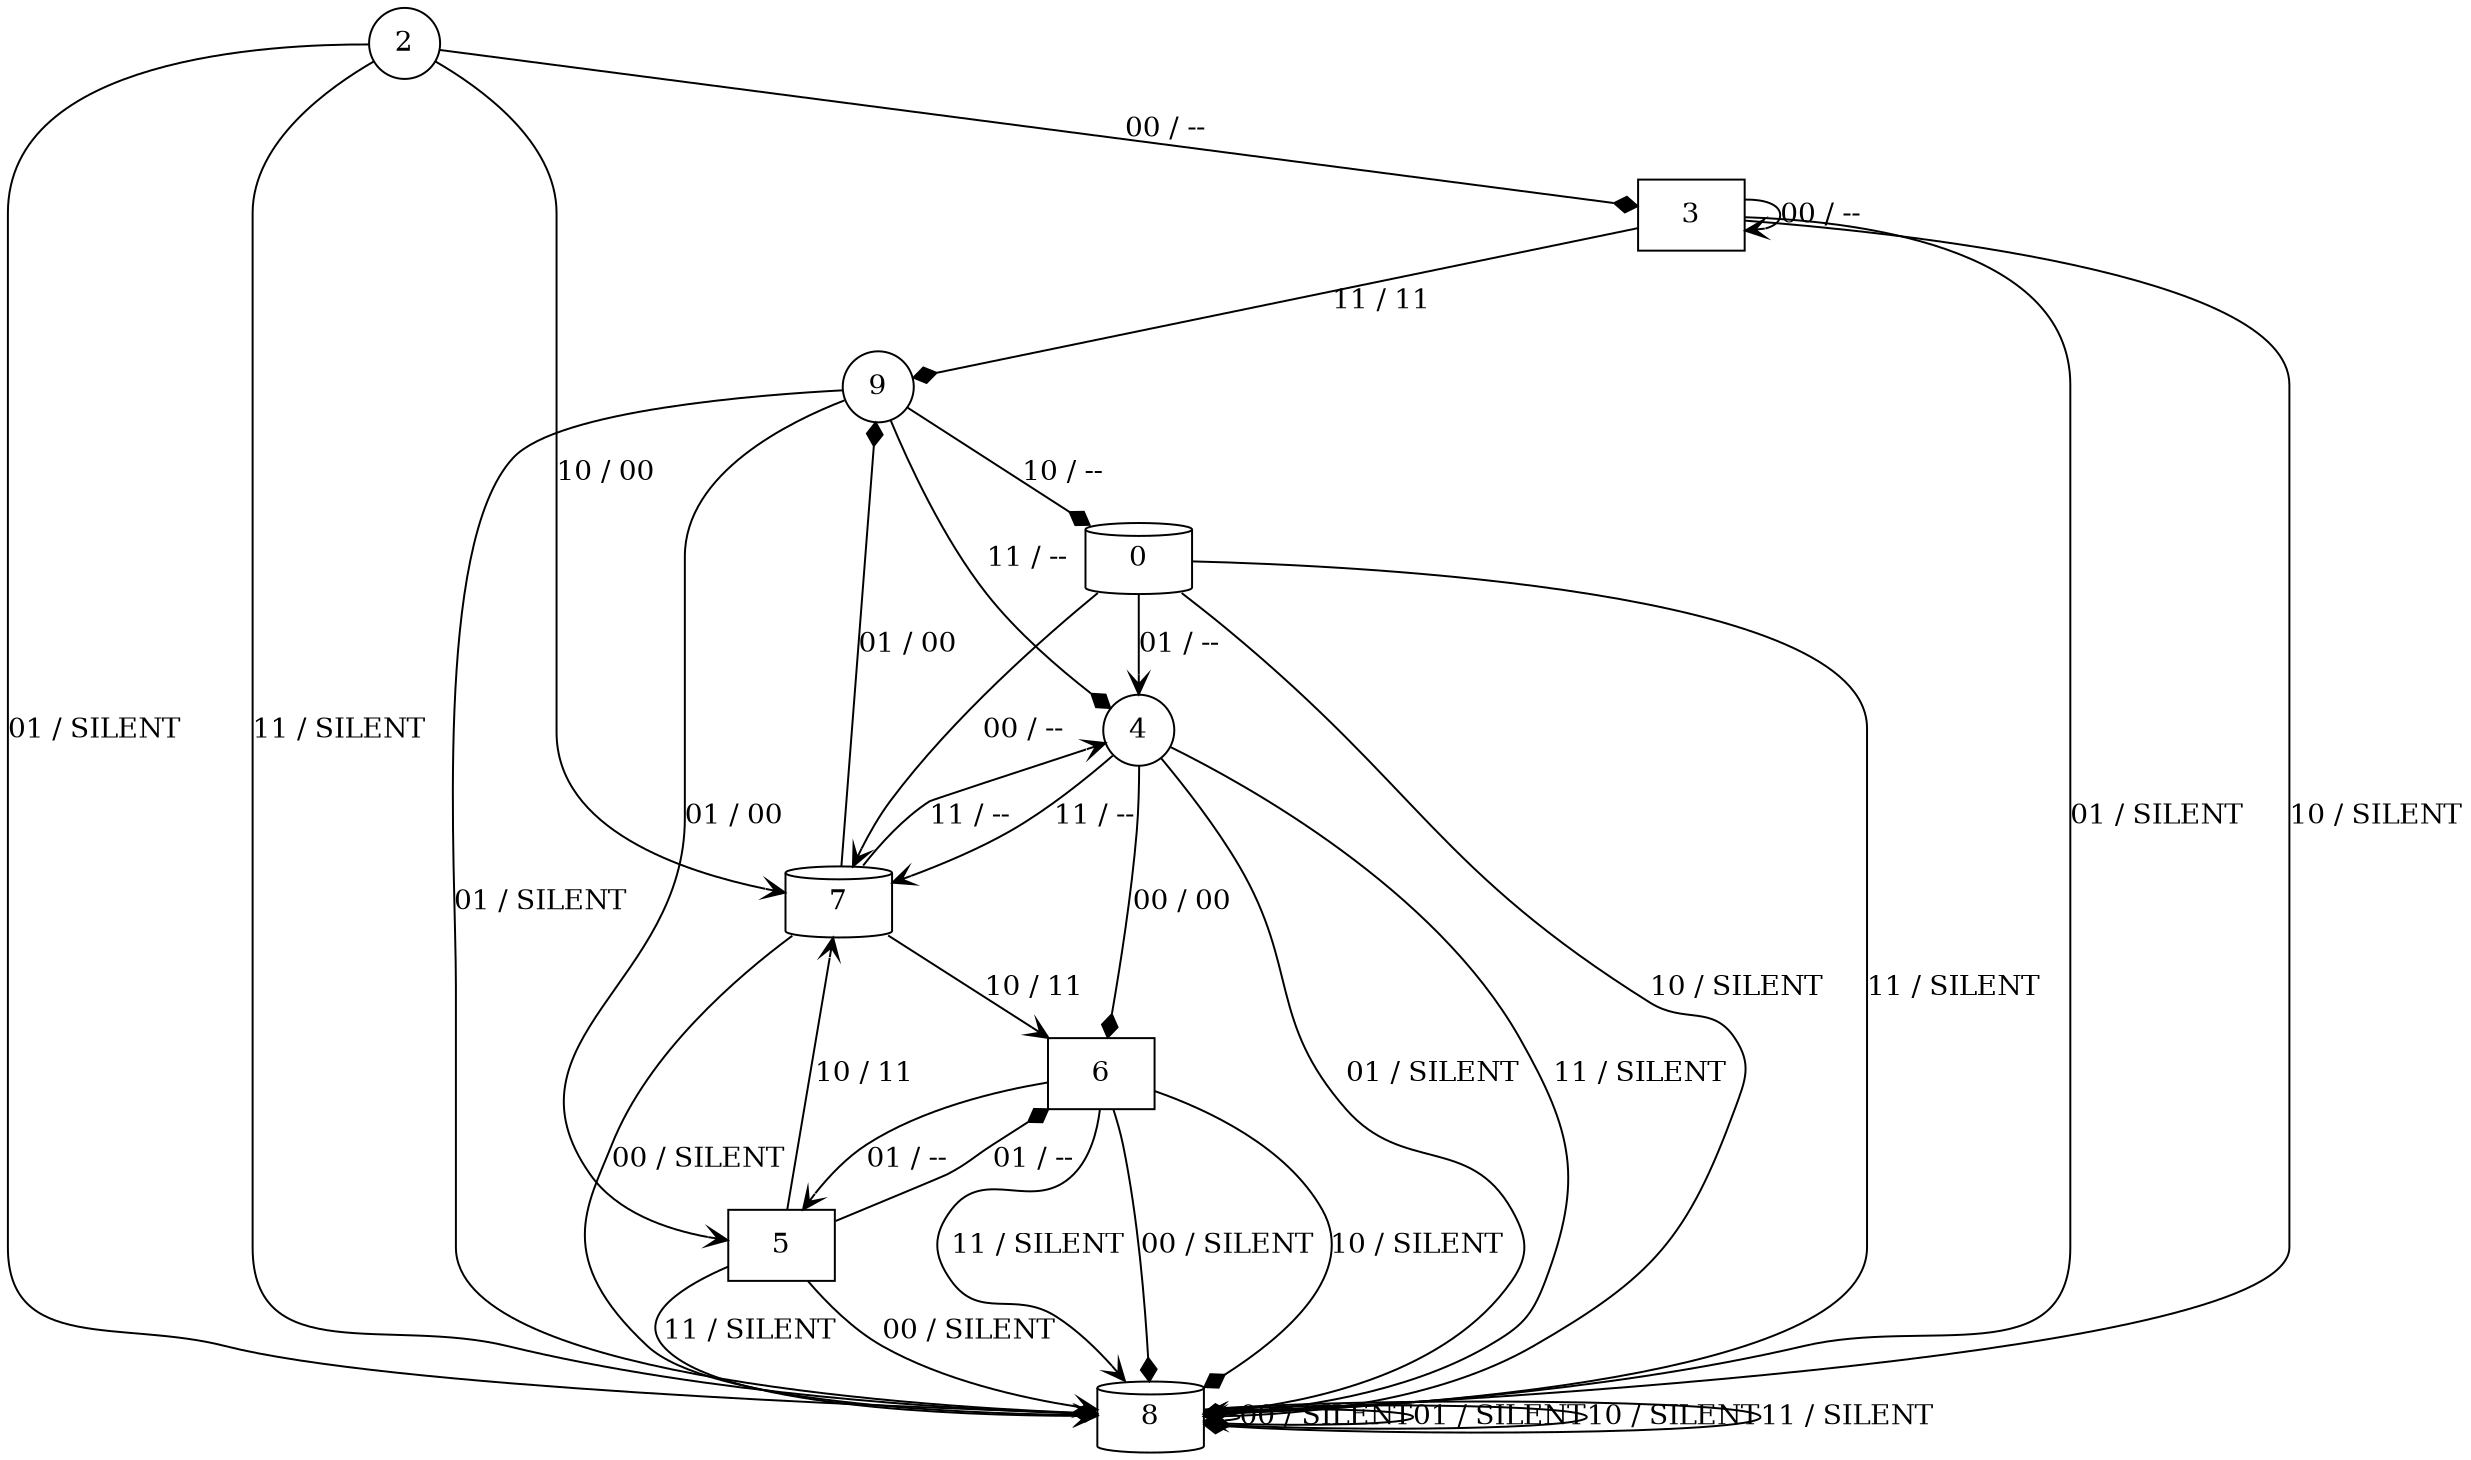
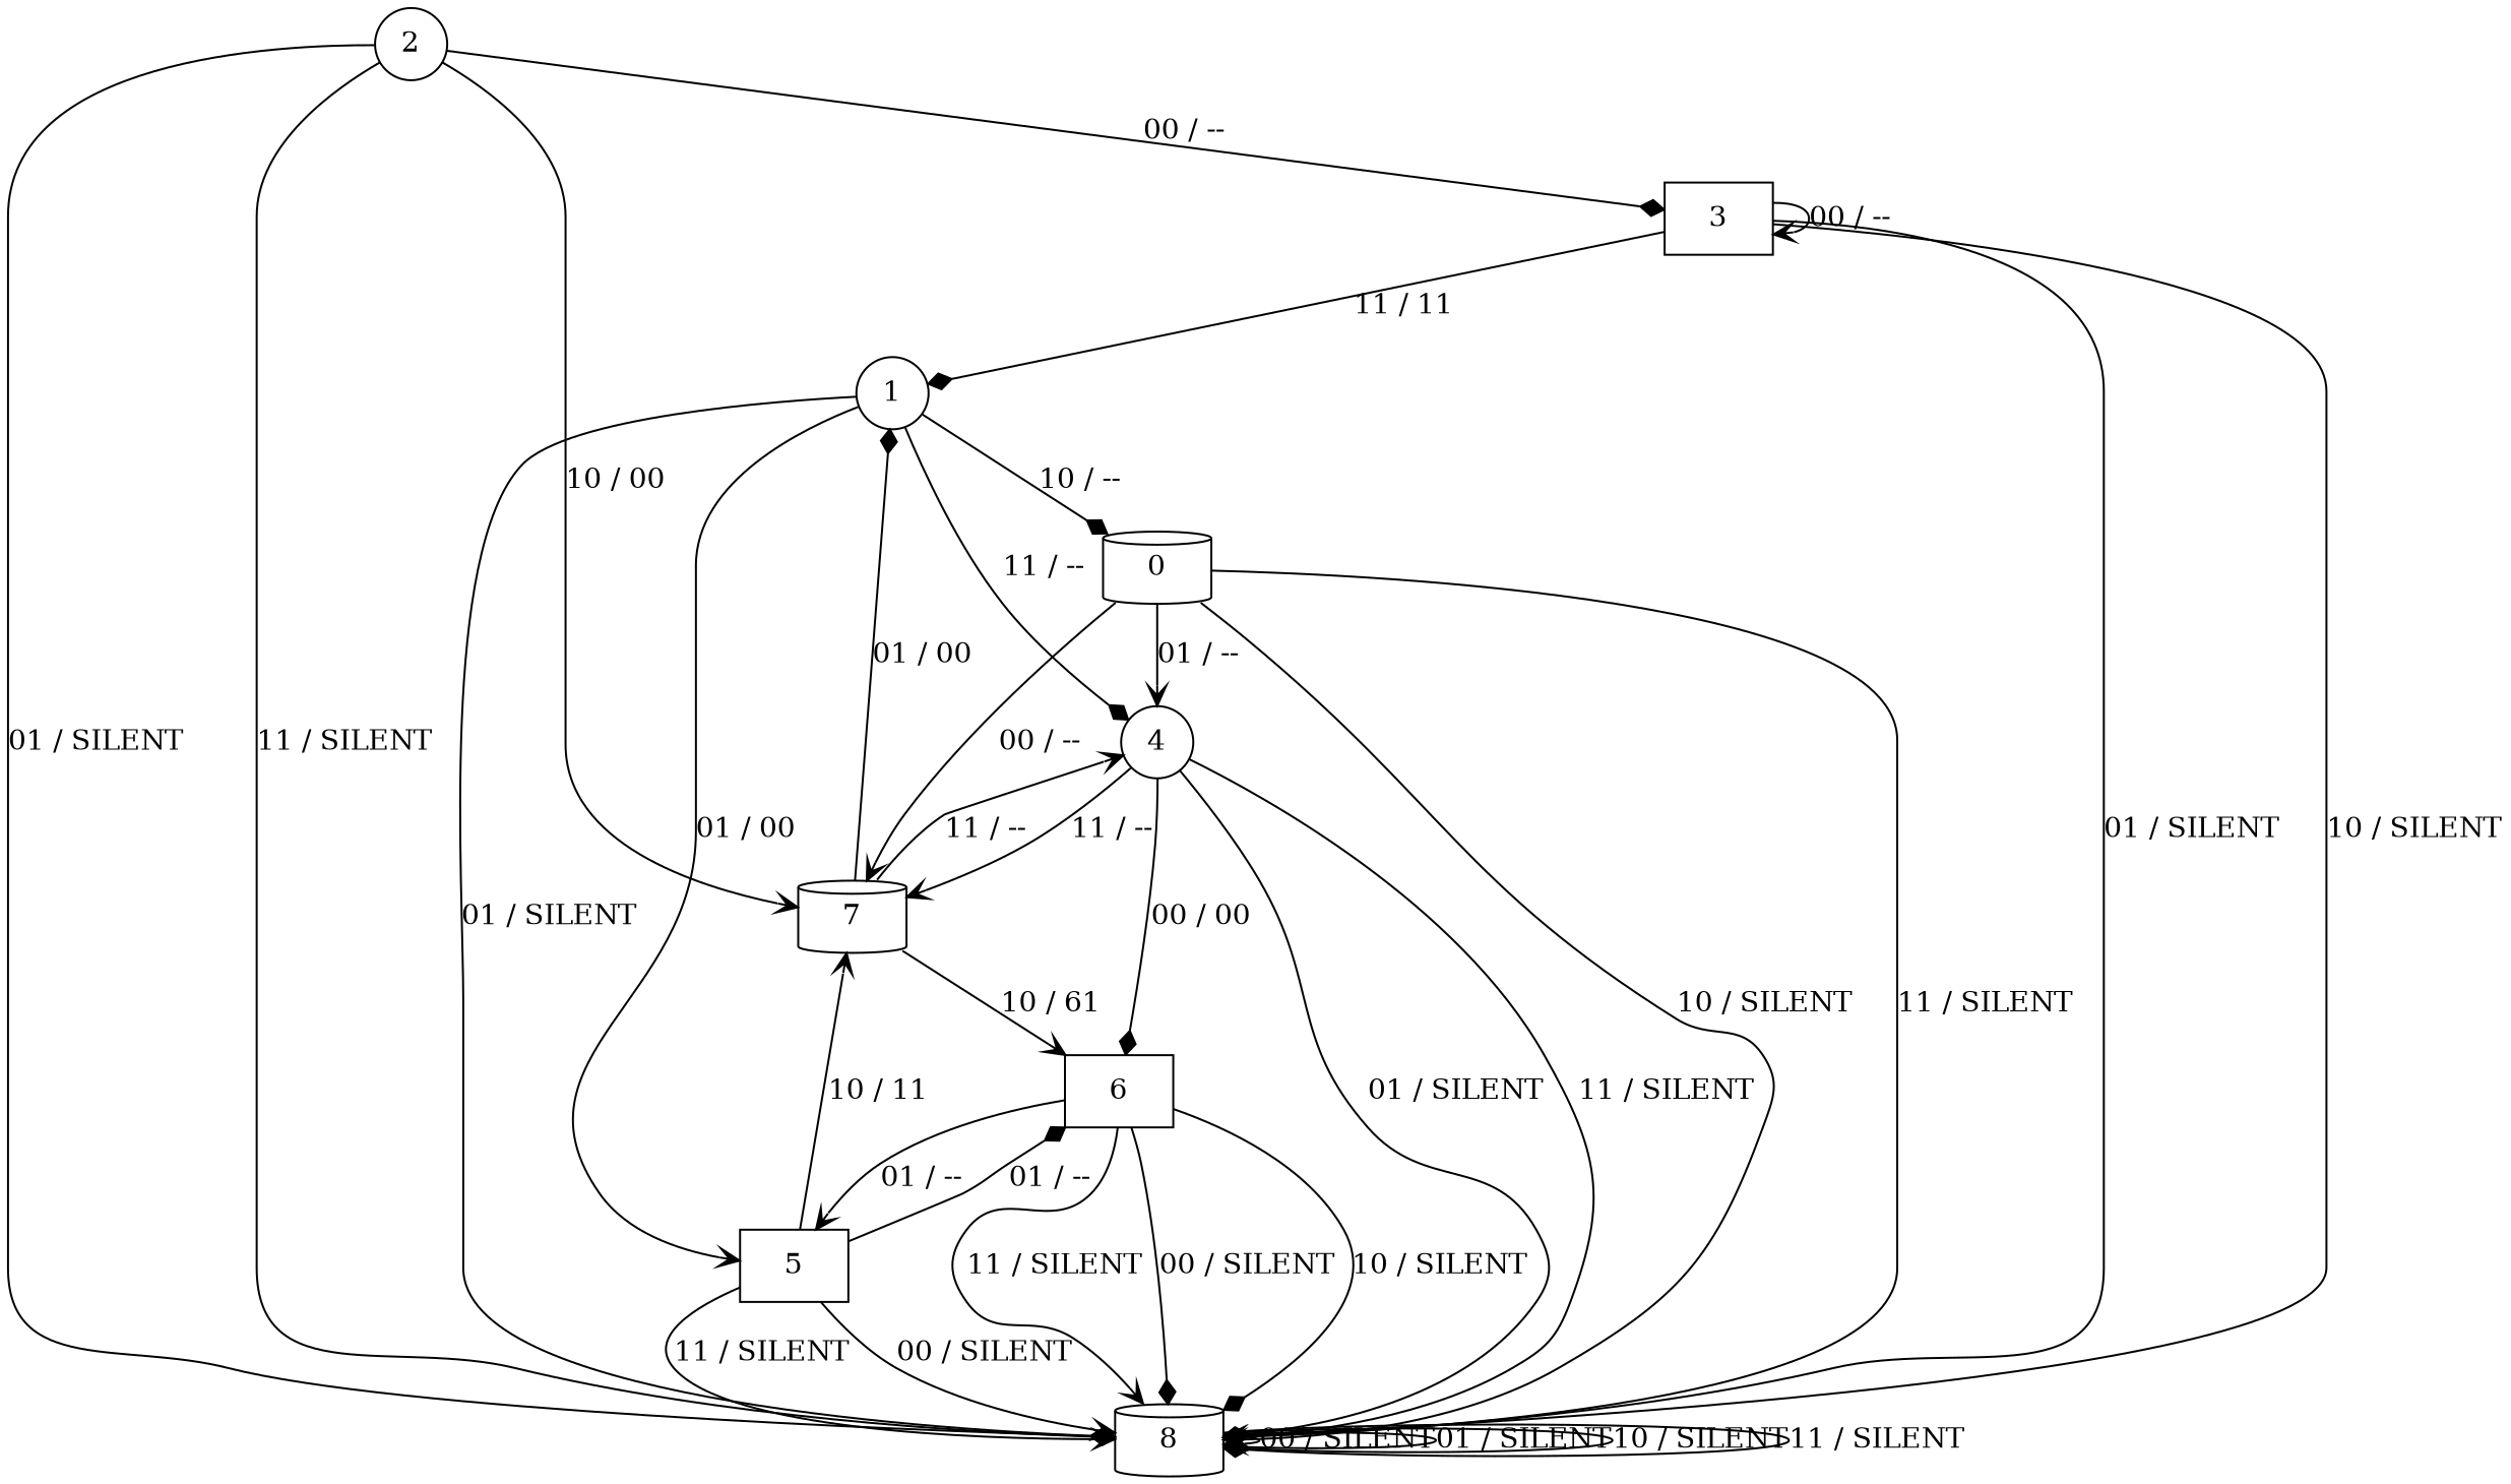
  digraph {
    node [shape=circle]
    edge [arrowhead=diamond]
-   1 [label=9]
+   1
    7 [shape=cylinder]
    4
    6 [shape=box]
    8 [shape=cylinder]
    0 [shape=cylinder]
    5 [shape=box]
    2
    3 [shape=box]
    1 -> 4 [label="11 / --"]
    1 -> 8 [label="01 / SILENT"]
    1 -> 0 [label="10 / --"]
    1 -> 5 [arrowhead=vee label="01 / 00"]
    7 -> 1 [label="01 / 00"]
    7 -> 4 [arrowhead=vee label="11 / --"]
-   7 -> 6 [arrowhead=vee label="10 / 11"]
-   7 -> 8 [arrowhead=vee label="00 / SILENT"]
+   7 -> 6 [arrowhead=vee label="10 / 61"]
    4 -> 7 [arrowhead=vee label="11 / --"]
    4 -> 6 [label="00 / 00"]
    4 -> 8 [label="01 / SILENT"]
    4 -> 8 [arrowhead=vee label="11 / SILENT"]
    6 -> 8 [label="00 / SILENT"]
    6 -> 8 [label="10 / SILENT"]
    6 -> 8 [arrowhead=vee label="11 / SILENT"]
    6 -> 5 [arrowhead=vee label="01 / --"]
    8 -> 8 [arrowhead=vee label="00 / SILENT"]
    8 -> 8 [label="01 / SILENT"]
    8 -> 8 [label="10 / SILENT"]
    8 -> 8 [label="11 / SILENT"]
    0 -> 7 [arrowhead=vee label="00 / --"]
    0 -> 4 [arrowhead=vee label="01 / --"]
    0 -> 8 [arrowhead=vee label="10 / SILENT"]
    0 -> 8 [arrowhead=vee label="11 / SILENT"]
    5 -> 7 [arrowhead=vee label="10 / 11"]
    5 -> 6 [label="01 / --"]
    5 -> 8 [arrowhead=vee label="00 / SILENT"]
    5 -> 8 [arrowhead=vee label="11 / SILENT"]
    2 -> 7 [arrowhead=vee label="10 / 00"]
    2 -> 8 [label="01 / SILENT"]
    2 -> 8 [label="11 / SILENT"]
    2 -> 3 [label="00 / --"]
    3 -> 1 [label="11 / 11"]
    3 -> 8 [label="01 / SILENT"]
    3 -> 8 [label="10 / SILENT"]
    3 -> 3 [arrowhead=vee label="00 / --"]
  }
